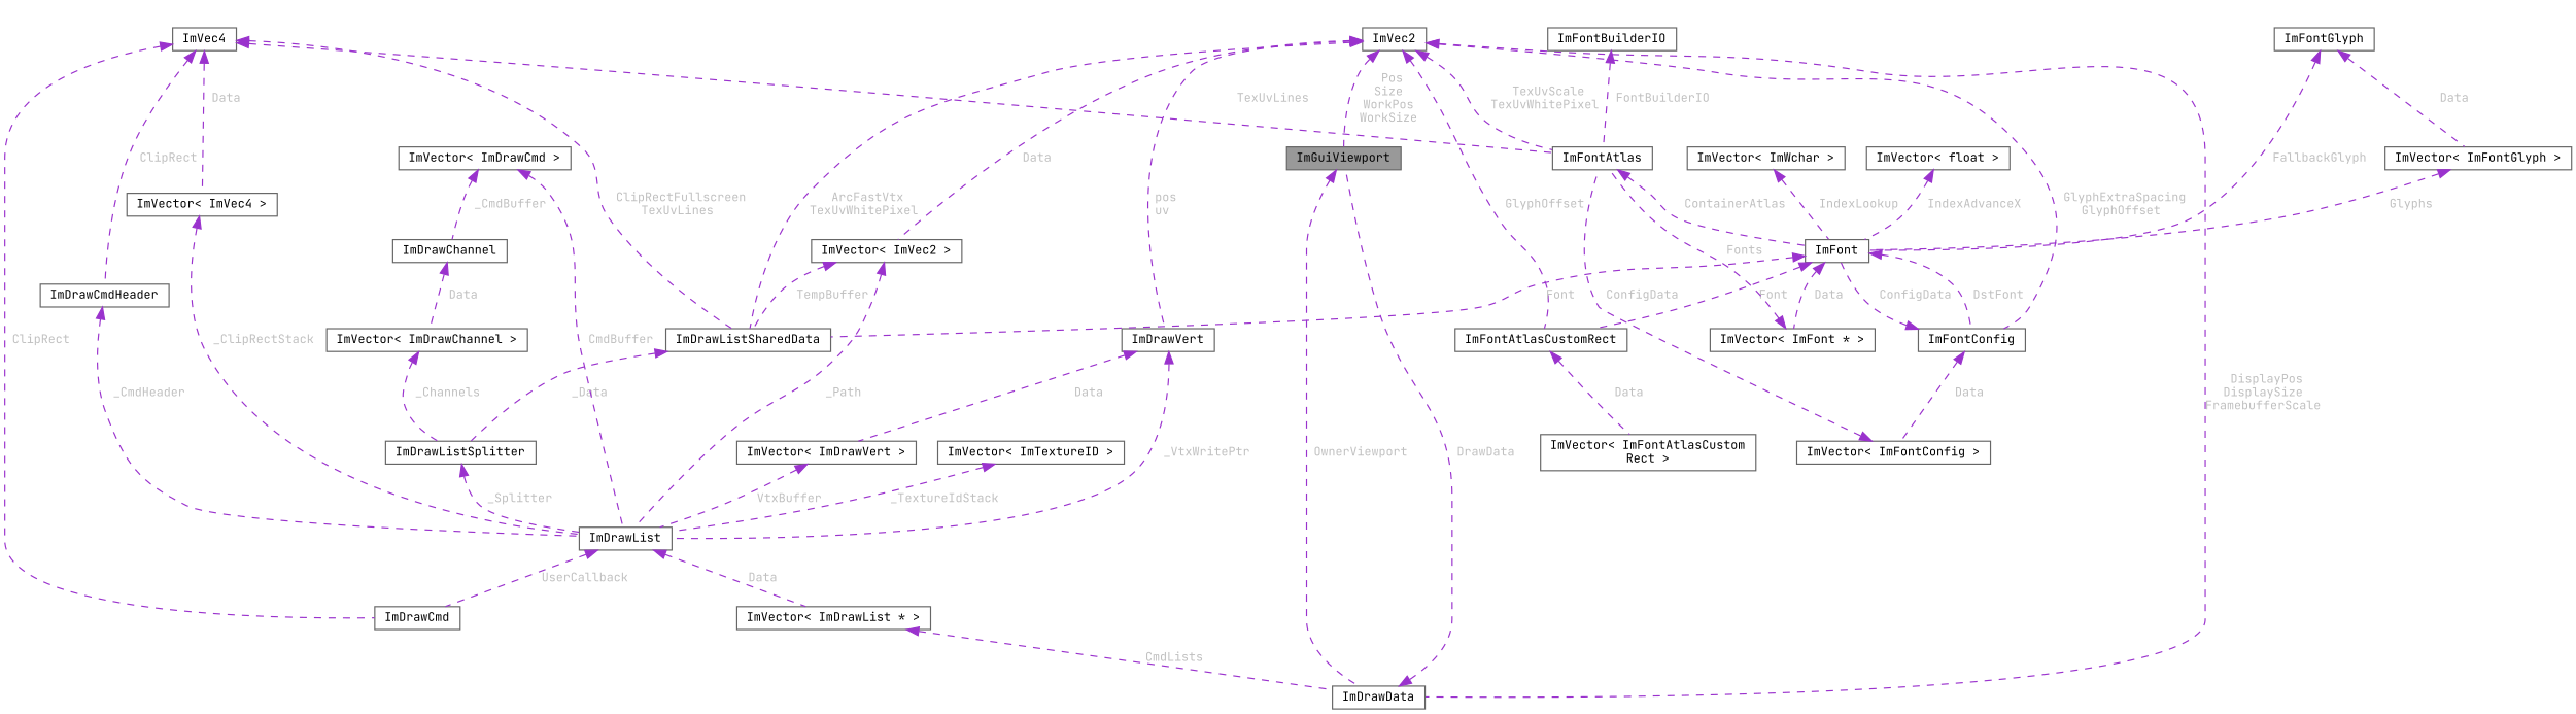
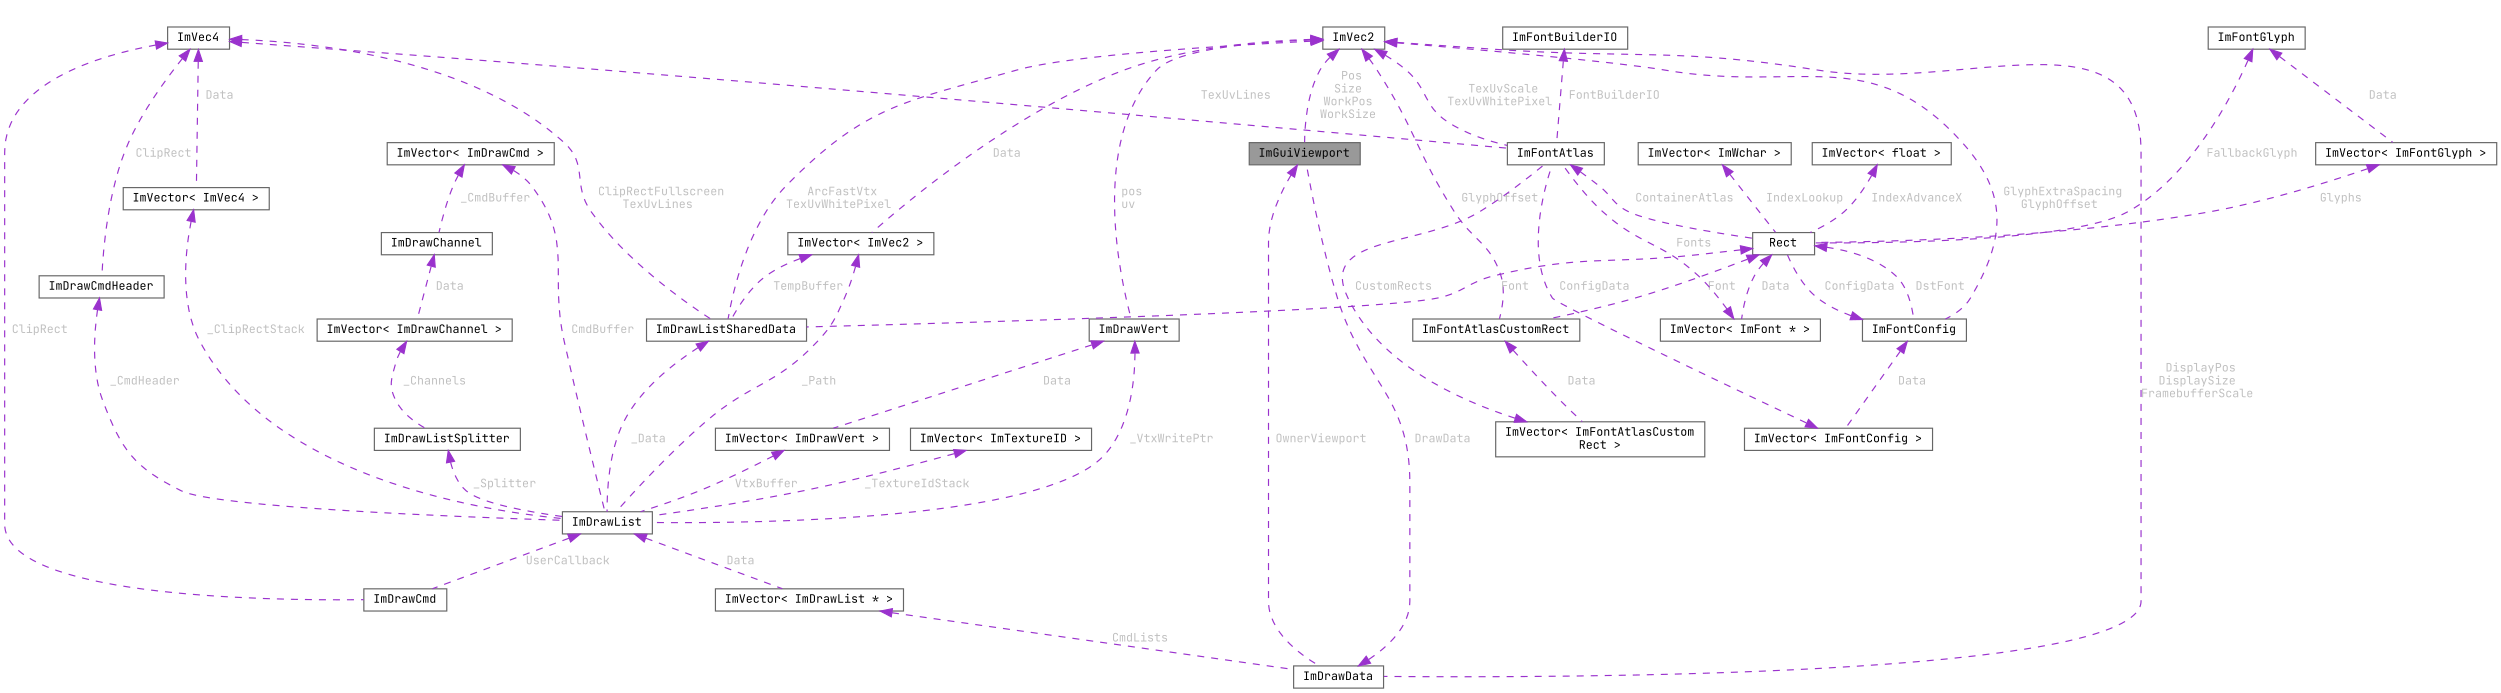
  digraph {
    fontname="JetBrains Mono"
    rankdir=TB
    node [color=gray40 fillcolor=white fontname="JetBrains Mono" fontsize=10 shape=box style=filled]
    edge [color=darkorchid3 dir=back fontcolor=grey fontname="JetBrains Mono" fontsize=10 labelfontname=Helvetica labelfontsize=10 style=dashed]
    n1 [fillcolor=grey60 fontcolor=black height=0.2 label=ImGuiViewport width=0.4]
    n2 [height=0.2 label=ImDrawData width=0.4]
    n3 [height=0.2 label=ImVec2 width=0.4]
    n4 [height=0.2 label=ImDrawVert width=0.4]
    n5 [height=0.2 label=ImDrawListSharedData width=0.4]
    n6 [height=0.2 label=ImFontAtlas width=0.4]
    n7 [height=0.2 label=ImFontAtlasCustomRect width=0.4]
    n8 [height=0.2 label=ImFontConfig width=0.4]
    n9 [height=0.2 label="ImVector\< ImVec2 \>" width=0.4]
    n10 [height=0.2 label=ImDrawList width=0.4]
    n11 [height=0.2 label="ImVector\< ImDrawVert \>" width=0.4]
-   n12 [height=0.2 label=ImFont width=0.4]
+   n12 [height=0.2 label=Rect width=0.4]
    n13 [height=0.2 label="ImVector\< ImFontAtlasCustom\lRect \>" width=0.4]
    n14 [height=0.2 label="ImVector\< ImFontConfig \>" width=0.4]
    n15 [height=0.2 label="ImVector\< ImDrawList * \>" width=0.4]
    n16 [height=0.2 label=ImDrawCmd width=0.4]
    n17 [height=0.2 label="ImVector\< ImDrawCmd \>" width=0.4]
    n18 [height=0.2 label=ImDrawChannel width=0.4]
    n19 [height=0.2 label="ImVector\< ImDrawChannel \>" width=0.4]
    n20 [height=0.2 label=ImVec4 width=0.4]
    n21 [height=0.2 label="ImVector\< ImVec4 \>" width=0.4]
    n22 [height=0.2 label=ImDrawCmdHeader width=0.4]
    n23 [height=0.2 label="ImVector\< ImFont * \>" width=0.4]
    n24 [height=0.2 label="ImVector\< float \>" width=0.4]
    n25 [height=0.2 label="ImVector\< ImWchar \>" width=0.4]
    n26 [height=0.2 label="ImVector\< ImFontGlyph \>" width=0.4]
    n27 [height=0.2 label=ImFontGlyph width=0.4]
    n28 [height=0.2 label=ImFontBuilderIO width=0.4]
    n29 [height=0.2 label="ImVector\< ImTextureID \>" width=0.4]
    n30 [height=0.2 label=ImDrawListSplitter width=0.4]
    n1 -> n2 [label=" OwnerViewport"]
    n2 -> n1 [label=" DrawData"]
    n3 -> n1 [label=" Pos\nSize\nWorkPos\nWorkSize"]
    n3 -> n2 [label=" DisplayPos\nDisplaySize\nFramebufferScale"]
    n3 -> n4 [label=" pos\nuv"]
    n3 -> n5 [label=" ArcFastVtx\nTexUvWhitePixel"]
    n3 -> n6 [label=" TexUvScale\nTexUvWhitePixel"]
    n3 -> n7 [label=" GlyphOffset"]
    n3 -> n8 [label=" GlyphExtraSpacing\nGlyphOffset"]
    n3 -> n9 [label=" Data"]
    n4 -> n10 [label=" _VtxWritePtr"]
    n4 -> n11 [label=" Data"]
-   n5 -> n30 [label=" _Data"]
+   n5 -> n10 [label=" _Data"]
    n6 -> n12 [label=" ContainerAtlas"]
    n7 -> n13 [label=" Data"]
    n8 -> n12 [label=" ConfigData"]
    n8 -> n14 [label=" Data"]
    n9 -> n5 [label=" TempBuffer"]
    n9 -> n10 [label=" _Path"]
    n10 -> n15 [label=" Data"]
    n10 -> n16 [label=" UserCallback"]
    n11 -> n10 [label=" VtxBuffer"]
    n12 -> n5 [label=" Font"]
    n12 -> n7 [label=" Font"]
    n12 -> n8 [label=" DstFont"]
    n12 -> n23 [label=" Data"]
+   n13 -> n6 [label=" CustomRects"]
    n14 -> n6 [label=" ConfigData"]
    n15 -> n2 [label=" CmdLists"]
    n17 -> n10 [label=" CmdBuffer"]
    n17 -> n18 [label=" _CmdBuffer"]
    n18 -> n19 [label=" Data"]
    n19 -> n30 [label=" _Channels"]
    n20 -> n5 [label=" ClipRectFullscreen\nTexUvLines"]
    n20 -> n6 [label=" TexUvLines"]
    n20 -> n16 [label=" ClipRect"]
    n20 -> n21 [label=" Data"]
    n20 -> n22 [label=" ClipRect"]
    n21 -> n10 [label=" _ClipRectStack"]
    n22 -> n10 [label=" _CmdHeader"]
    n23 -> n6 [label=" Fonts"]
    n24 -> n12 [label=" IndexAdvanceX"]
    n25 -> n12 [label=" IndexLookup"]
    n26 -> n12 [label=" Glyphs"]
    n27 -> n12 [label=" FallbackGlyph"]
    n27 -> n26 [label=" Data"]
    n28 -> n6 [label=" FontBuilderIO"]
    n29 -> n10 [label=" _TextureIdStack"]
    n30 -> n10 [label=" _Splitter"]
  }
